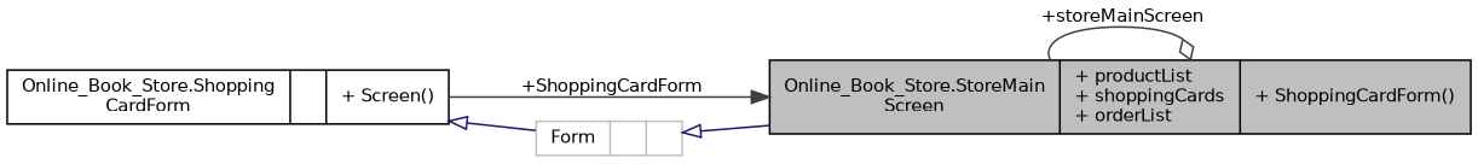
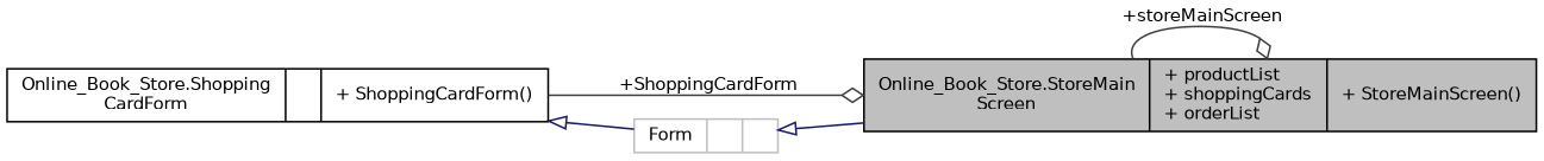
  digraph {
    rankdir=LR
    node [color=black fillcolor=white fontname=Helvetica fontsize=10 shape=record style=filled]
    edge [color=grey25 fontname=Helvetica fontsize=10 labelfontname=Helvetica labelfontsize=10 style=solid]
-   n1 [fillcolor=grey75 fontcolor=black height=0.2 label="{Online_Book_Store.StoreMain\lScreen\n|+ productList\l+ shoppingCards\l+ orderList\l|+ ShoppingCardForm()\l}" width=0.4]
+   n1 [fillcolor=grey75 fontcolor=black height=0.2 label="{Online_Book_Store.StoreMain\lScreen\n|+ productList\l+ shoppingCards\l+ orderList\l|+ StoreMainScreen()\l}" width=0.4]
    n2 [color=grey75 height=0.2 label="{Form\n||}" width=0.4]
-   n3 [height=0.2 label="{Online_Book_Store.Shopping\lCardForm\n||+ Screen()\l}" width=0.4]
+   n3 [height=0.2 label="{Online_Book_Store.Shopping\lCardForm\n||+ ShoppingCardForm()\l}" width=0.4]
    n1 -> n1 [arrowhead=odiamond label=" +storeMainScreen"]
    n2 -> n1 [arrowtail=onormal color=midnightblue dir=back]
-   n3 -> n1 [arrowhead=normal label=" +ShoppingCardForm"]
+   n3 -> n1 [arrowhead=odiamond label=" +ShoppingCardForm"]
    n3 -> n2 [arrowtail=onormal color=midnightblue dir=back]
  }
